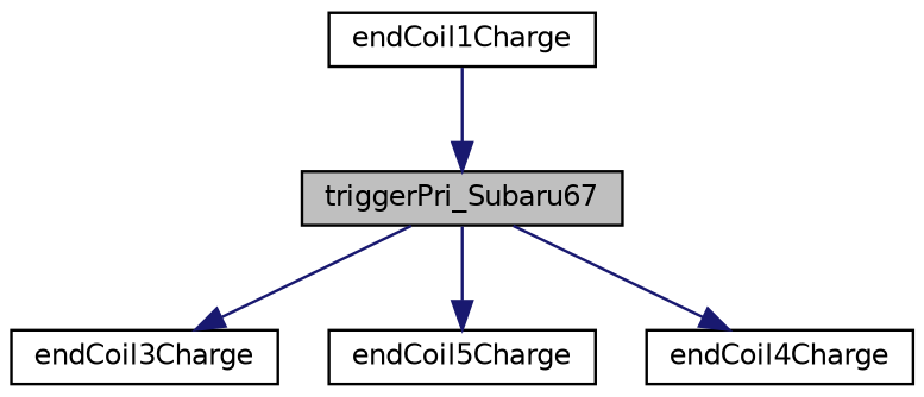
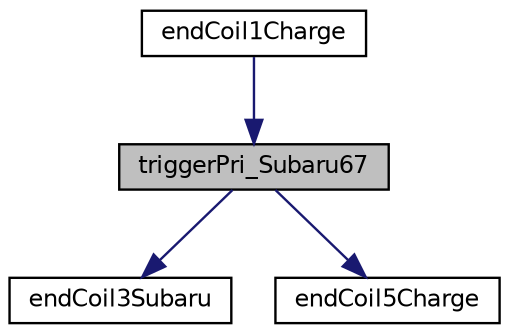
  digraph {
    rankdir=TB
    node [color=black fillcolor=white fontname=Helvetica fontsize=10 shape=record style=filled]
    edge [color=midnightblue fontname=Helvetica fontsize=10 labelfontname=Helvetica labelfontsize=10 style=solid]
    n1 [fillcolor=grey75 fontcolor=black height=0.2 label=triggerPri_Subaru67 width=0.4]
-   n2 [height=0.2 label=endCoil3Charge width=0.4]
+   n2 [height=0.2 label=endCoil3Subaru width=0.4]
    n3 [height=0.2 label=endCoil5Charge width=0.4]
-   n4 [height=0.2 label=endCoil4Charge width=0.4]
    n5 [height=0.2 label=endCoil1Charge width=0.4]
    n1 -> n2
    n1 -> n3
-   n1 -> n4
    n5 -> n1
  }
